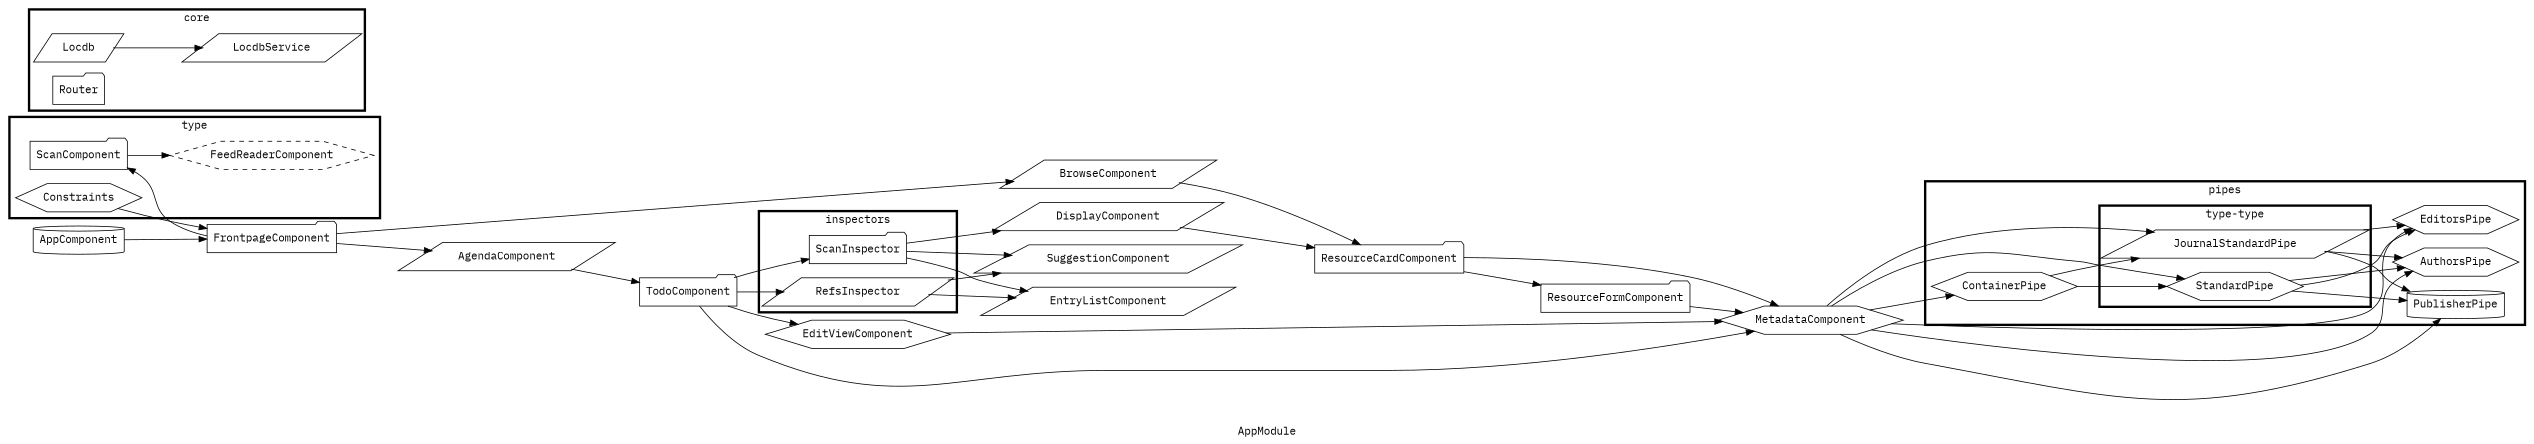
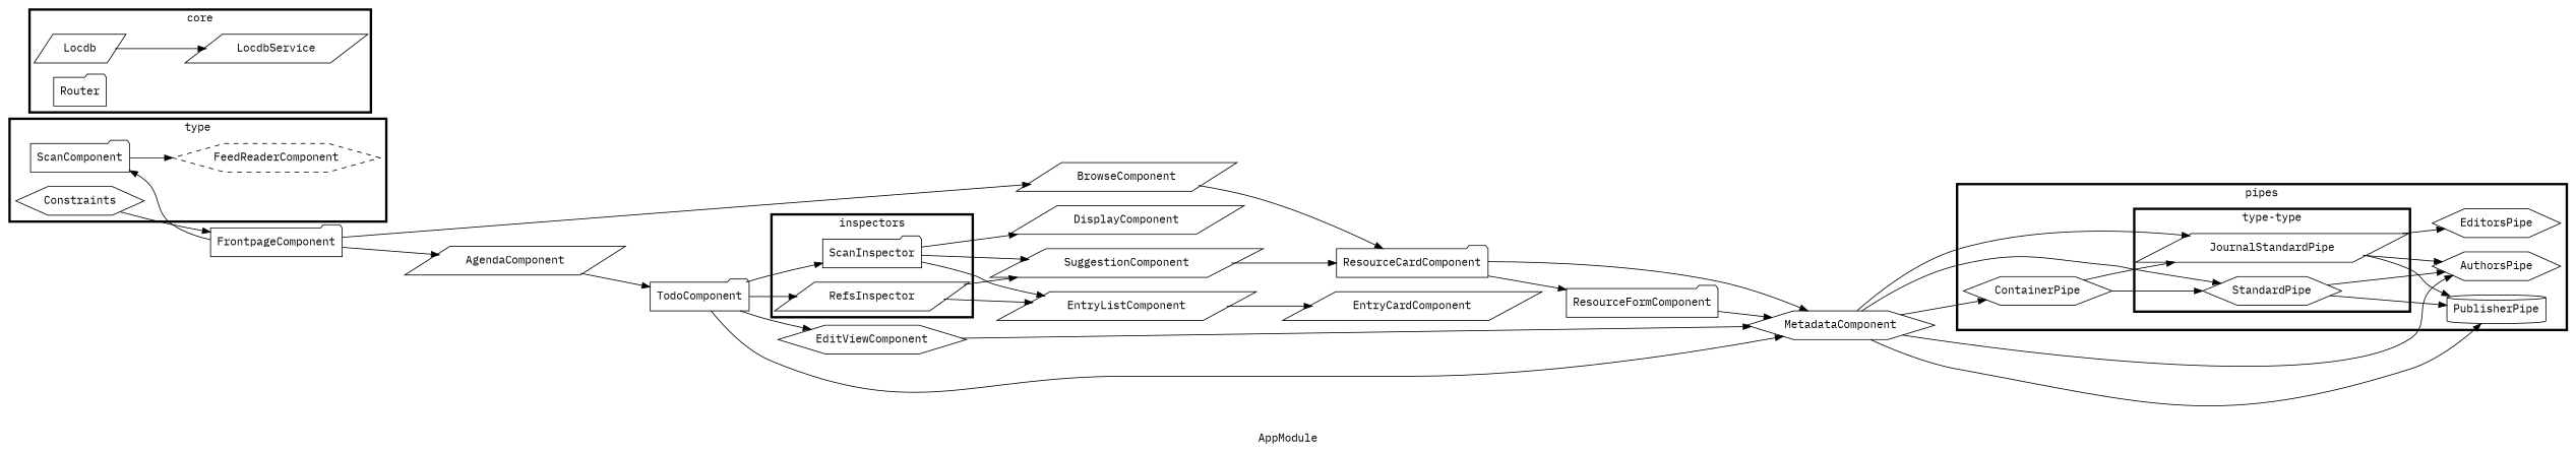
  digraph {
    fontname="IBM Plex Mono"
    label=AppModule
    penwidth=3.0
    rankdir=LR
    node [fontname="IBM Plex Mono" shape=parallelogram]
    edge [fontname="IBM Plex Mono"]
    ScanComponent [shape=folder]
    FeedReaderComponent [shape=hexagon style=dashed]
    Constraints [shape=hexagon]
    ScanInspector [shape=folder]
    RefsInspector
    StandardPipe [shape=hexagon]
    JournalStandardPipe
    ContainerPipe [shape=hexagon]
    EditorsPipe [shape=hexagon]
    AuthorsPipe [shape=hexagon]
    PublisherPipe [shape=cylinder]
    Locdb
    LocdbService
    Router [shape=folder]
    FrontpageComponent [shape=folder]
    SuggestionComponent
    EntryListComponent
    DisplayComponent
-   AppComponent [shape=cylinder]
    BrowseComponent
    AgendaComponent
    ResourceCardComponent [shape=folder]
    TodoComponent [shape=folder]
    MetadataComponent [shape=hexagon]
    ResourceFormComponent [shape=folder]
    EditViewComponent [shape=hexagon]
+   EntryCardComponent
    subgraph cluster_1 {
      label=type
      ScanComponent
      FeedReaderComponent
      Constraints
    }
    subgraph cluster_2 {
      label=inspectors
      ScanInspector
      RefsInspector
    }
    subgraph cluster_3 {
      label=pipes
      ContainerPipe
      EditorsPipe
      AuthorsPipe
      PublisherPipe
      subgraph cluster_4 {
        label="type-type"
        StandardPipe
        JournalStandardPipe
      }
    }
    subgraph cluster_5 {
      label=core
      Locdb
      LocdbService
      Router
    }
    ScanComponent -> FeedReaderComponent
    Constraints -> FrontpageComponent
    ScanInspector -> SuggestionComponent
    ScanInspector -> EntryListComponent
    ScanInspector -> DisplayComponent
    RefsInspector -> SuggestionComponent
    RefsInspector -> EntryListComponent
-   StandardPipe -> EditorsPipe
    StandardPipe -> AuthorsPipe
    StandardPipe -> PublisherPipe
    JournalStandardPipe -> EditorsPipe
    JournalStandardPipe -> AuthorsPipe
    JournalStandardPipe -> PublisherPipe
    ContainerPipe -> StandardPipe
    ContainerPipe -> JournalStandardPipe
    Locdb -> LocdbService
    FrontpageComponent -> ScanComponent
    FrontpageComponent -> BrowseComponent
    FrontpageComponent -> AgendaComponent
-   DisplayComponent -> ResourceCardComponent
-   AppComponent -> FrontpageComponent
+   SuggestionComponent -> ResourceCardComponent
+   EntryListComponent -> EntryCardComponent
    BrowseComponent -> ResourceCardComponent
    AgendaComponent -> TodoComponent
    ResourceCardComponent -> MetadataComponent
    ResourceCardComponent -> ResourceFormComponent
    TodoComponent -> ScanInspector
    TodoComponent -> RefsInspector
    TodoComponent -> MetadataComponent
    TodoComponent -> EditViewComponent
    MetadataComponent -> StandardPipe
    MetadataComponent -> JournalStandardPipe
    MetadataComponent -> ContainerPipe
-   MetadataComponent -> EditorsPipe
    MetadataComponent -> AuthorsPipe
    MetadataComponent -> PublisherPipe
    ResourceFormComponent -> MetadataComponent
    EditViewComponent -> MetadataComponent
  }
